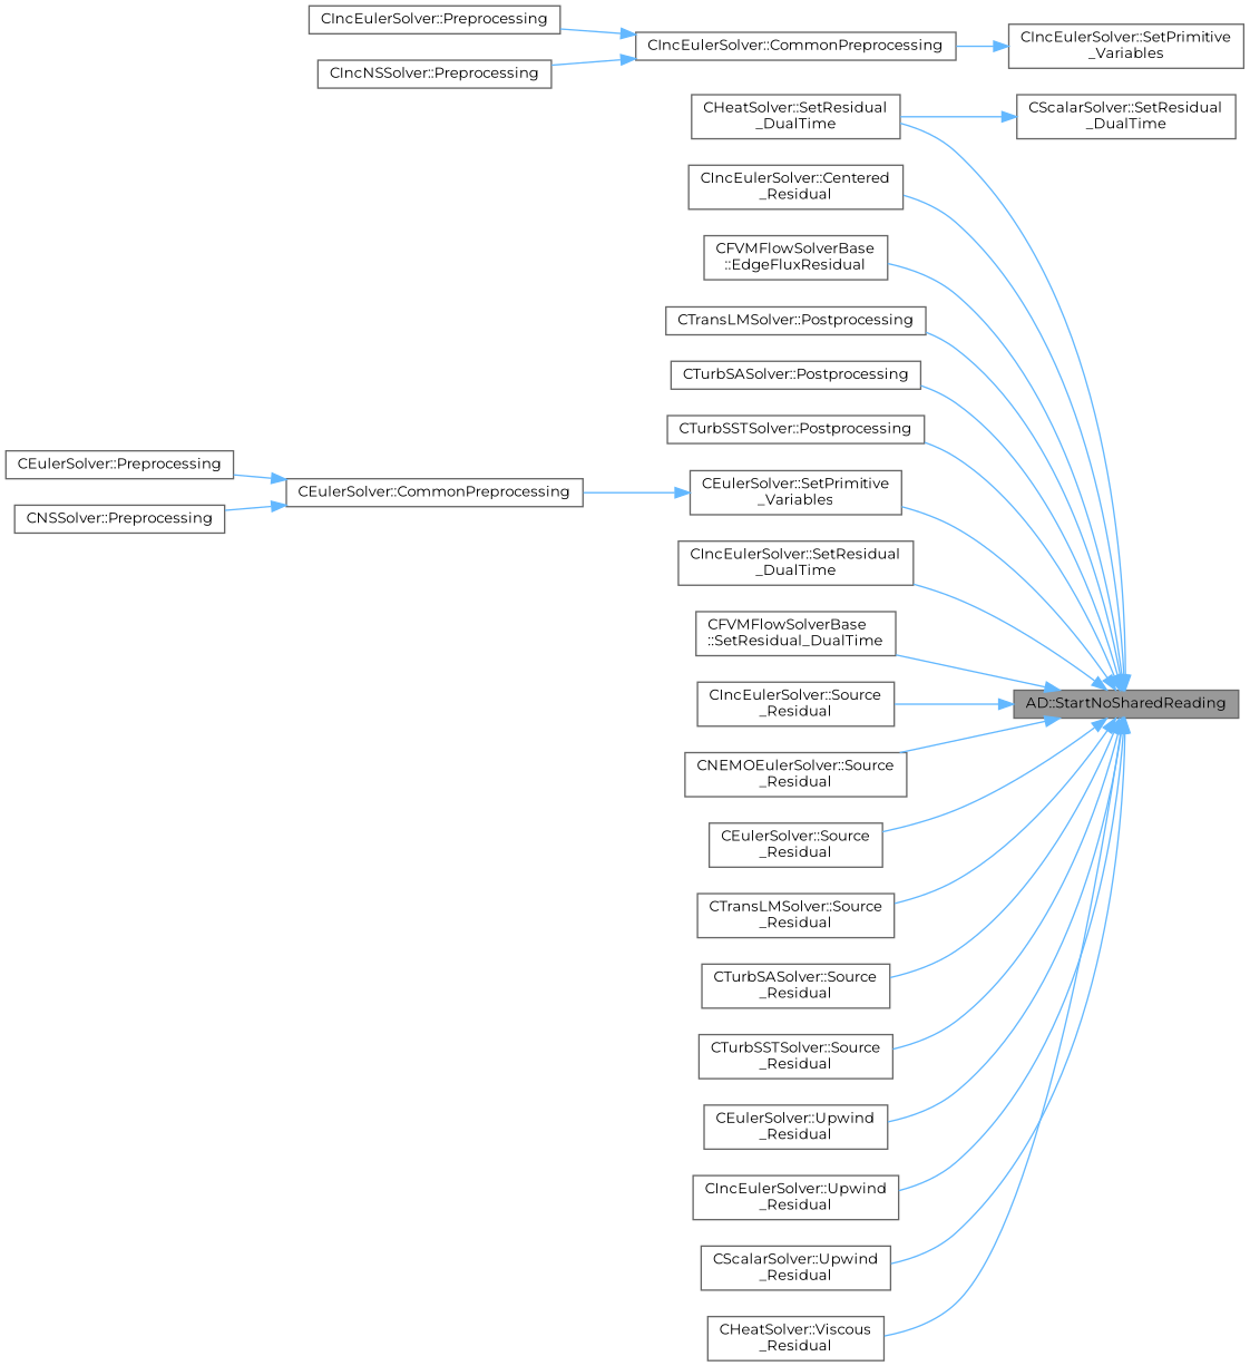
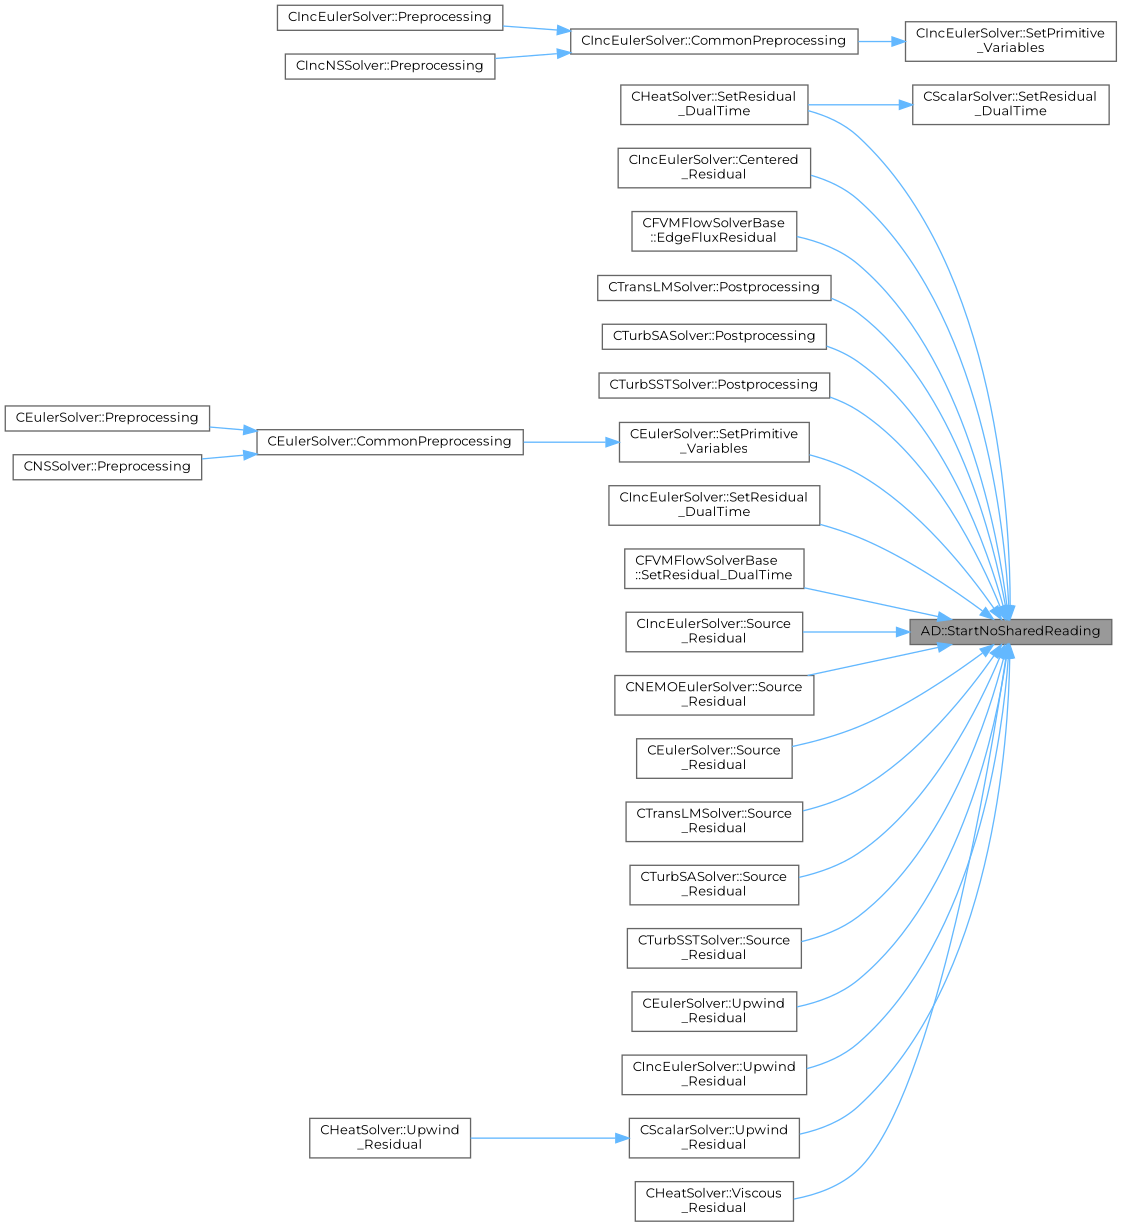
  digraph {
    fontname=Montserrat
    rankdir=RL
    node [color=grey40 fillcolor=white fontname=Montserrat fontsize=10 shape=box style=filled]
    edge [color=steelblue1 dir=back fontname=Montserrat fontsize=10 labelfontname=Helvetica labelfontsize=10 style=solid]
    n1 [color=gray40 fillcolor=grey60 fontcolor=black height=0.2 label="AD::StartNoSharedReading" width=0.4]
    n2 [height=0.2 label="CIncEulerSolver::Centered\l_Residual" width=0.4]
    n3 [height=0.2 label="CFVMFlowSolverBase\l::EdgeFluxResidual" width=0.4]
    n4 [height=0.2 label="CTransLMSolver::Postprocessing" width=0.4]
    n5 [height=0.2 label="CTurbSASolver::Postprocessing" width=0.4]
    n6 [height=0.2 label="CTurbSSTSolver::Postprocessing" width=0.4]
    n7 [height=0.2 label="CEulerSolver::SetPrimitive\l_Variables" width=0.4]
    n8 [height=0.2 label="CIncEulerSolver::SetResidual\l_DualTime" width=0.4]
    n9 [height=0.2 label="CFVMFlowSolverBase\l::SetResidual_DualTime" width=0.4]
    n10 [height=0.2 label="CHeatSolver::SetResidual\l_DualTime" width=0.4]
    n11 [height=0.2 label="CIncEulerSolver::Source\l_Residual" width=0.4]
    n12 [height=0.2 label="CNEMOEulerSolver::Source\l_Residual" width=0.4]
    n13 [height=0.2 label="CEulerSolver::Source\l_Residual" width=0.4]
    n14 [height=0.2 label="CTransLMSolver::Source\l_Residual" width=0.4]
    n15 [height=0.2 label="CTurbSASolver::Source\l_Residual" width=0.4]
    n16 [height=0.2 label="CTurbSSTSolver::Source\l_Residual" width=0.4]
    n17 [height=0.2 label="CEulerSolver::Upwind\l_Residual" width=0.4]
    n18 [height=0.2 label="CIncEulerSolver::Upwind\l_Residual" width=0.4]
    n19 [height=0.2 label="CScalarSolver::Upwind\l_Residual" width=0.4]
    n20 [height=0.2 label="CHeatSolver::Viscous\l_Residual" width=0.4]
    n21 [height=0.2 label="CEulerSolver::CommonPreprocessing" width=0.4]
    n22 [height=0.2 label="CIncEulerSolver::SetPrimitive\l_Variables" width=0.4]
    n23 [height=0.2 label="CIncEulerSolver::CommonPreprocessing" width=0.4]
    n24 [height=0.2 label="CScalarSolver::SetResidual\l_DualTime" width=0.4]
+   n25 [height=0.2 label="CHeatSolver::Upwind\l_Residual" width=0.4]
    n26 [height=0.2 label="CEulerSolver::Preprocessing" width=0.4]
    n27 [height=0.2 label="CNSSolver::Preprocessing" width=0.4]
    n28 [height=0.2 label="CIncEulerSolver::Preprocessing" width=0.4]
    n29 [height=0.2 label="CIncNSSolver::Preprocessing" width=0.4]
    n1 -> n2
    n1 -> n3
    n1 -> n4
    n1 -> n5
    n1 -> n6
    n1 -> n7
    n1 -> n8
    n1 -> n9
    n1 -> n10
    n1 -> n11
    n1 -> n12
    n1 -> n13
    n1 -> n14
    n1 -> n15
    n1 -> n16
    n1 -> n17
    n1 -> n18
    n1 -> n19
    n1 -> n20
    n7 -> n21
+   n19 -> n25
    n21 -> n26
    n21 -> n27
    n22 -> n23
    n23 -> n28
    n23 -> n29
    n24 -> n10
  }
